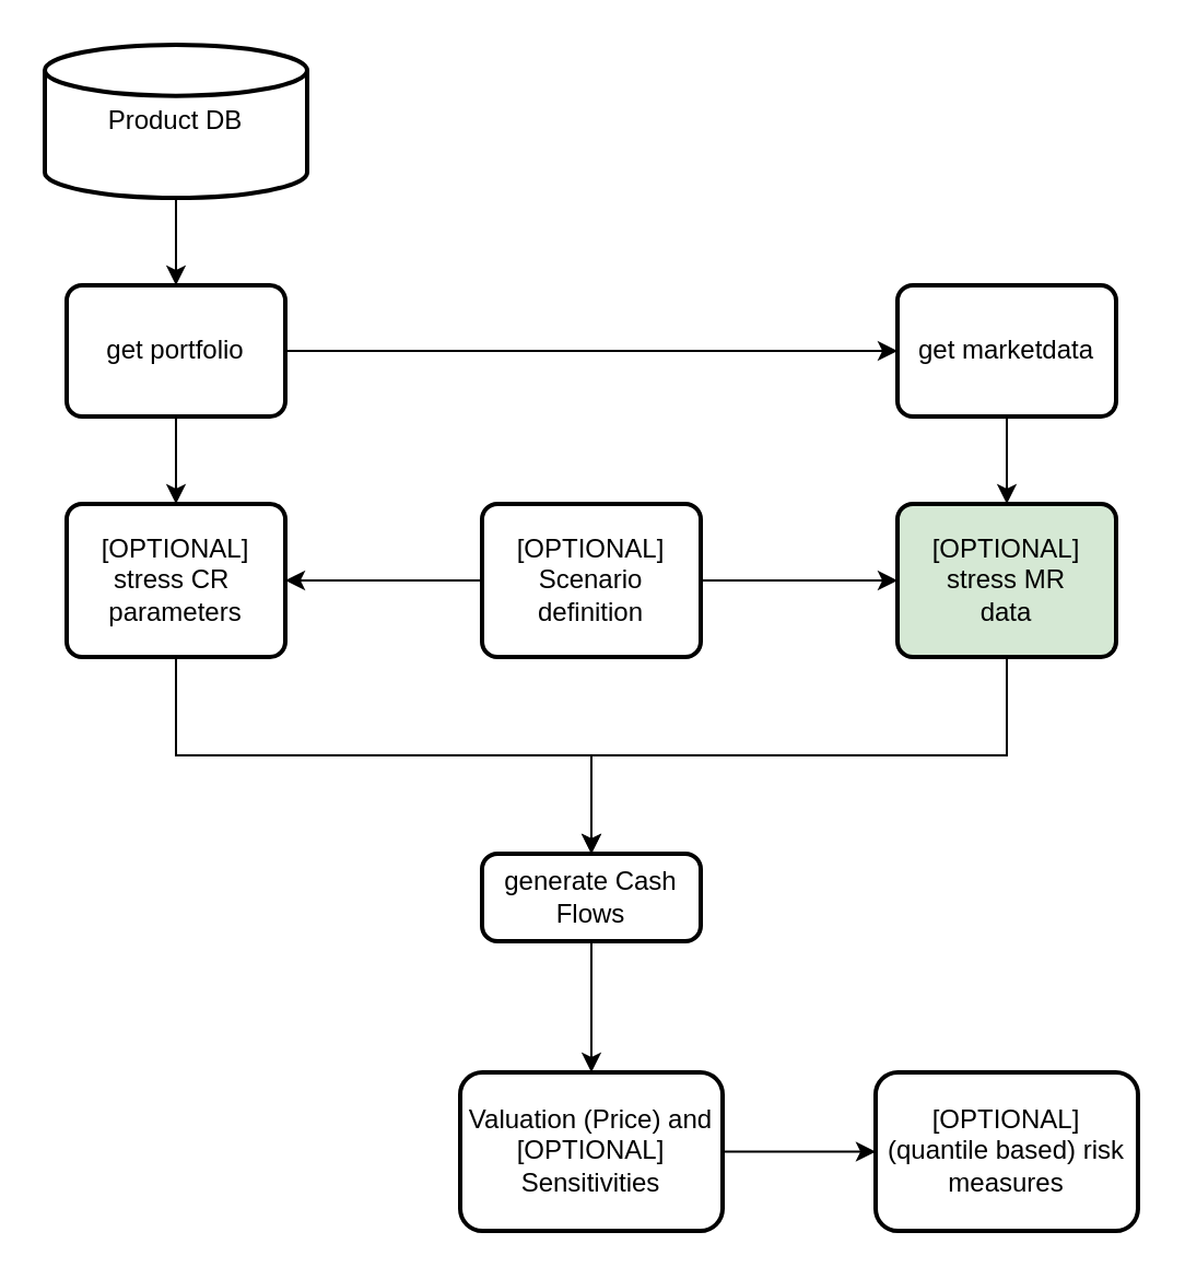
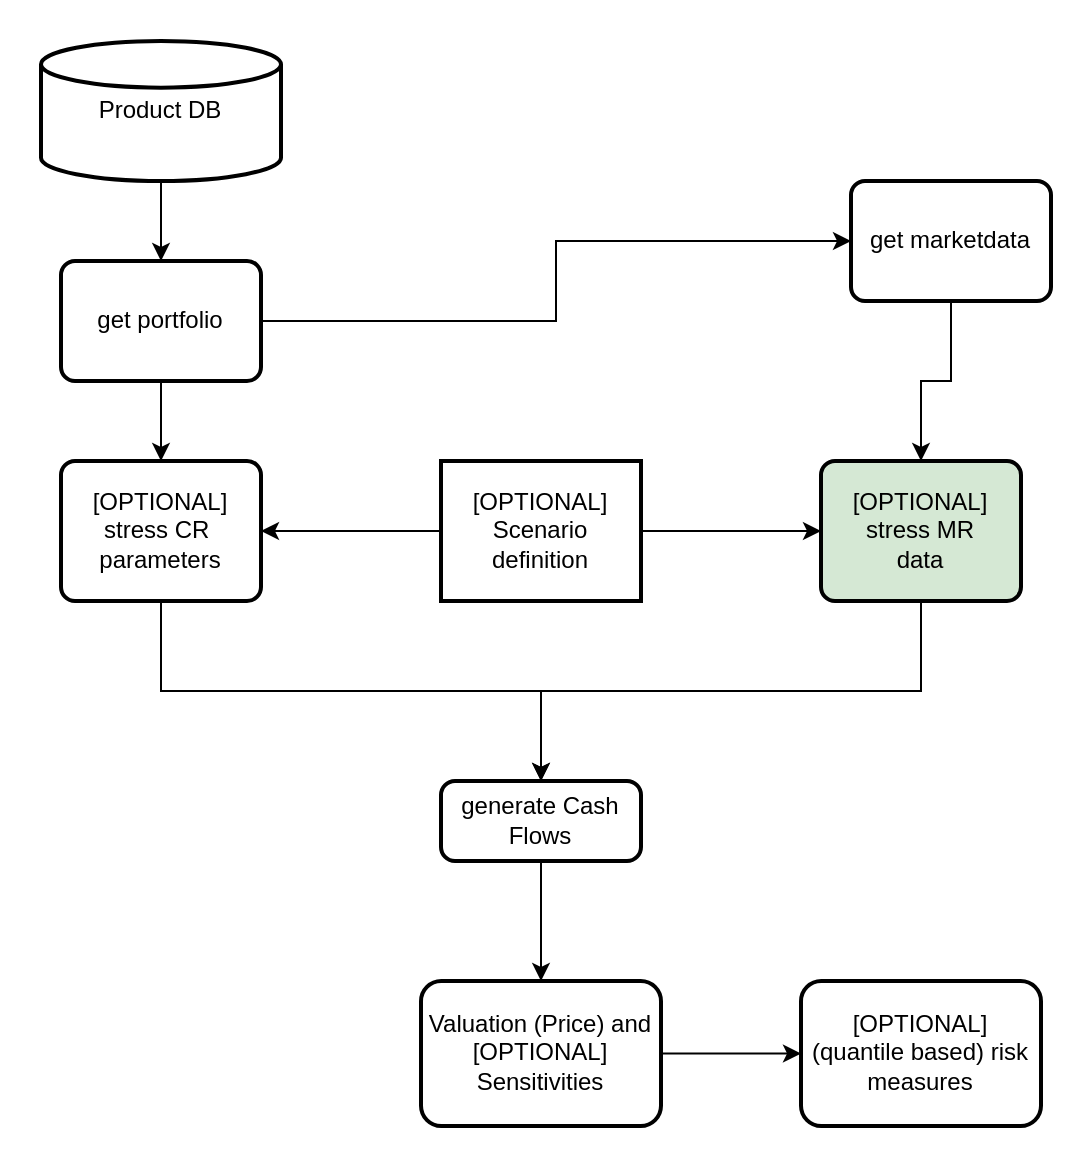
  <mxCell id="0" />
  <mxCell id="1" parent="0" />
  <mxCell id="2" style="edgeStyle=orthogonalEdgeStyle;rounded=0;orthogonalLoop=1;jettySize=auto;html=1;exitX=0.5;exitY=1;exitDx=0;exitDy=0;exitPerimeter=0;entryX=0.5;entryY=0;entryDx=0;entryDy=0;" parent="1" source="3" target="6" edge="1"><mxGeometry relative="1" as="geometry" /></mxCell>
  <mxCell id="3" value="Product DB" style="strokeWidth=2;html=1;shape=mxgraph.flowchart.database;whiteSpace=wrap;" parent="1" vertex="1"><mxGeometry x="20" y="20" width="120" height="70" as="geometry" /></mxCell>
  <mxCell id="4" style="edgeStyle=orthogonalEdgeStyle;rounded=0;orthogonalLoop=1;jettySize=auto;html=1;exitX=1;exitY=0.5;exitDx=0;exitDy=0;entryX=0;entryY=0.5;entryDx=0;entryDy=0;" parent="1" source="6" target="8" edge="1"><mxGeometry relative="1" as="geometry" /></mxCell>
  <mxCell id="5" style="edgeStyle=orthogonalEdgeStyle;rounded=0;orthogonalLoop=1;jettySize=auto;html=1;exitX=0.5;exitY=1;exitDx=0;exitDy=0;entryX=0.5;entryY=0;entryDx=0;entryDy=0;" parent="1" source="6" target="10" edge="1"><mxGeometry relative="1" as="geometry" /></mxCell>
  <mxCell id="6" value="get portfolio" style="rounded=1;whiteSpace=wrap;html=1;absoluteArcSize=1;arcSize=14;strokeWidth=2;" parent="1" vertex="1"><mxGeometry x="30" y="130" width="100" height="60" as="geometry" /></mxCell>
  <mxCell id="7" style="edgeStyle=orthogonalEdgeStyle;rounded=0;orthogonalLoop=1;jettySize=auto;html=1;exitX=0.5;exitY=1;exitDx=0;exitDy=0;entryX=0.5;entryY=0;entryDx=0;entryDy=0;" parent="1" source="8" target="12" edge="1"><mxGeometry relative="1" as="geometry" /></mxCell>
- <mxCell id="8" value="get marketdata" style="rounded=1;whiteSpace=wrap;html=1;absoluteArcSize=1;arcSize=14;strokeWidth=2;" parent="1" vertex="1"><mxGeometry x="410" y="130" width="100" height="60" as="geometry" /></mxCell>
+ <mxCell id="8" value="get marketdata" style="rounded=1;whiteSpace=wrap;html=1;absoluteArcSize=1;arcSize=14;strokeWidth=2;" parent="1" vertex="1"><mxGeometry x="425" y="90" width="100" height="60" as="geometry" /></mxCell>
  <mxCell id="9" style="edgeStyle=orthogonalEdgeStyle;rounded=0;orthogonalLoop=1;jettySize=auto;html=1;exitX=0.5;exitY=1;exitDx=0;exitDy=0;" edge="1" parent="1" source="10" target="17"><mxGeometry relative="1" as="geometry" /></mxCell>
  <mxCell id="10" value="&lt;div&gt;[OPTIONAL]&lt;/div&gt;stress CR&amp;nbsp;&lt;div&gt;parameters&lt;/div&gt;" style="rounded=1;whiteSpace=wrap;html=1;absoluteArcSize=1;arcSize=14;strokeWidth=2;" parent="1" vertex="1"><mxGeometry x="30" y="230" width="100" height="70" as="geometry" /></mxCell>
  <mxCell id="11" style="edgeStyle=orthogonalEdgeStyle;rounded=0;orthogonalLoop=1;jettySize=auto;html=1;exitX=0.5;exitY=1;exitDx=0;exitDy=0;entryX=0.5;entryY=0;entryDx=0;entryDy=0;" edge="1" parent="1" source="12" target="17"><mxGeometry relative="1" as="geometry" /></mxCell>
  <mxCell id="12" value="&lt;div&gt;[OPTIONAL]&lt;/div&gt;stress MR&lt;div&gt;data&lt;/div&gt;" style="rounded=1;whiteSpace=wrap;html=1;absoluteArcSize=1;arcSize=14;strokeWidth=2;fillColor=#d5e8d4;" parent="1" vertex="1"><mxGeometry x="410" y="230" width="100" height="70" as="geometry" /></mxCell>
  <mxCell id="13" style="edgeStyle=orthogonalEdgeStyle;rounded=0;orthogonalLoop=1;jettySize=auto;html=1;exitX=1;exitY=0.5;exitDx=0;exitDy=0;entryX=0;entryY=0.5;entryDx=0;entryDy=0;" parent="1" source="15" target="12" edge="1"><mxGeometry relative="1" as="geometry" /></mxCell>
  <mxCell id="14" style="edgeStyle=orthogonalEdgeStyle;rounded=0;orthogonalLoop=1;jettySize=auto;html=1;exitX=0;exitY=0.5;exitDx=0;exitDy=0;entryX=1;entryY=0.5;entryDx=0;entryDy=0;" parent="1" source="15" target="10" edge="1"><mxGeometry relative="1" as="geometry" /></mxCell>
- <mxCell id="15" value="&lt;div&gt;[OPTIONAL]&lt;/div&gt;Scenario definition" style="rounded=1;whiteSpace=wrap;html=1;absoluteArcSize=1;arcSize=14;strokeWidth=2;" parent="1" vertex="1"><mxGeometry x="220" y="230" width="100" height="70" as="geometry" /></mxCell>
+ <mxCell id="15" value="&lt;div&gt;[OPTIONAL]&lt;/div&gt;Scenario definition" style="whiteSpace=wrap;html=1;absoluteArcSize=1;arcSize=14;strokeWidth=2;rounded=0;" parent="1" vertex="1"><mxGeometry x="220" y="230" width="100" height="70" as="geometry" /></mxCell>
  <mxCell id="16" value="" style="edgeStyle=orthogonalEdgeStyle;rounded=0;orthogonalLoop=1;jettySize=auto;html=1;" edge="1" parent="1" source="17" target="19"><mxGeometry relative="1" as="geometry" /></mxCell>
  <mxCell id="17" value="generate Cash Flows" style="rounded=1;whiteSpace=wrap;html=1;absoluteArcSize=1;arcSize=14;strokeWidth=2;" vertex="1" parent="1"><mxGeometry x="220" y="390" width="100" height="40" as="geometry" /></mxCell>
  <mxCell id="18" style="edgeStyle=orthogonalEdgeStyle;rounded=0;orthogonalLoop=1;jettySize=auto;html=1;" edge="1" parent="1" source="19" target="20"><mxGeometry relative="1" as="geometry" /></mxCell>
  <mxCell id="19" value="Valuation (Price) and [OPTIONAL] Sensitivities" style="rounded=1;whiteSpace=wrap;html=1;arcSize=14;strokeWidth=2;" vertex="1" parent="1"><mxGeometry x="210" y="490" width="120" height="72.5" as="geometry" /></mxCell>
  <mxCell id="20" value="[OPTIONAL]&lt;div&gt;(quantile based) risk measures&lt;/div&gt;" style="rounded=1;whiteSpace=wrap;html=1;arcSize=14;strokeWidth=2;" vertex="1" parent="1"><mxGeometry x="400" y="490" width="120" height="72.5" as="geometry" /></mxCell>
